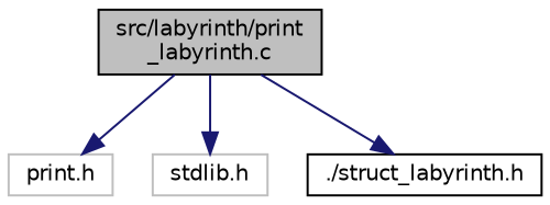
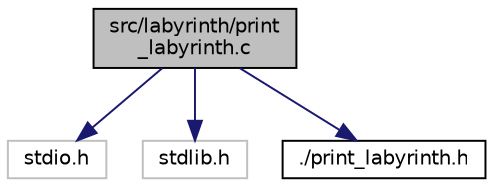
  digraph {
    node [color=black fillcolor=white fontname=Helvetica fontsize=10 shape=record style=filled]
    edge [color=midnightblue fontname=Helvetica fontsize=10 labelfontname=Helvetica labelfontsize=10 style=solid]
    n1 [fillcolor=grey75 fontcolor=black height=0.2 label="src/labyrinth/print\l_labyrinth.c" width=0.4]
-   n2 [color=grey75 height=0.2 label="print.h" width=0.4]
+   n2 [color=grey75 height=0.2 label="stdio.h" width=0.4]
    n3 [color=grey75 height=0.2 label="stdlib.h" width=0.4]
-   n4 [height=0.2 label="./struct_labyrinth.h" width=0.4]
+   n4 [height=0.2 label="./print_labyrinth.h" width=0.4]
    n1 -> n2
    n1 -> n3
    n1 -> n4
  }
